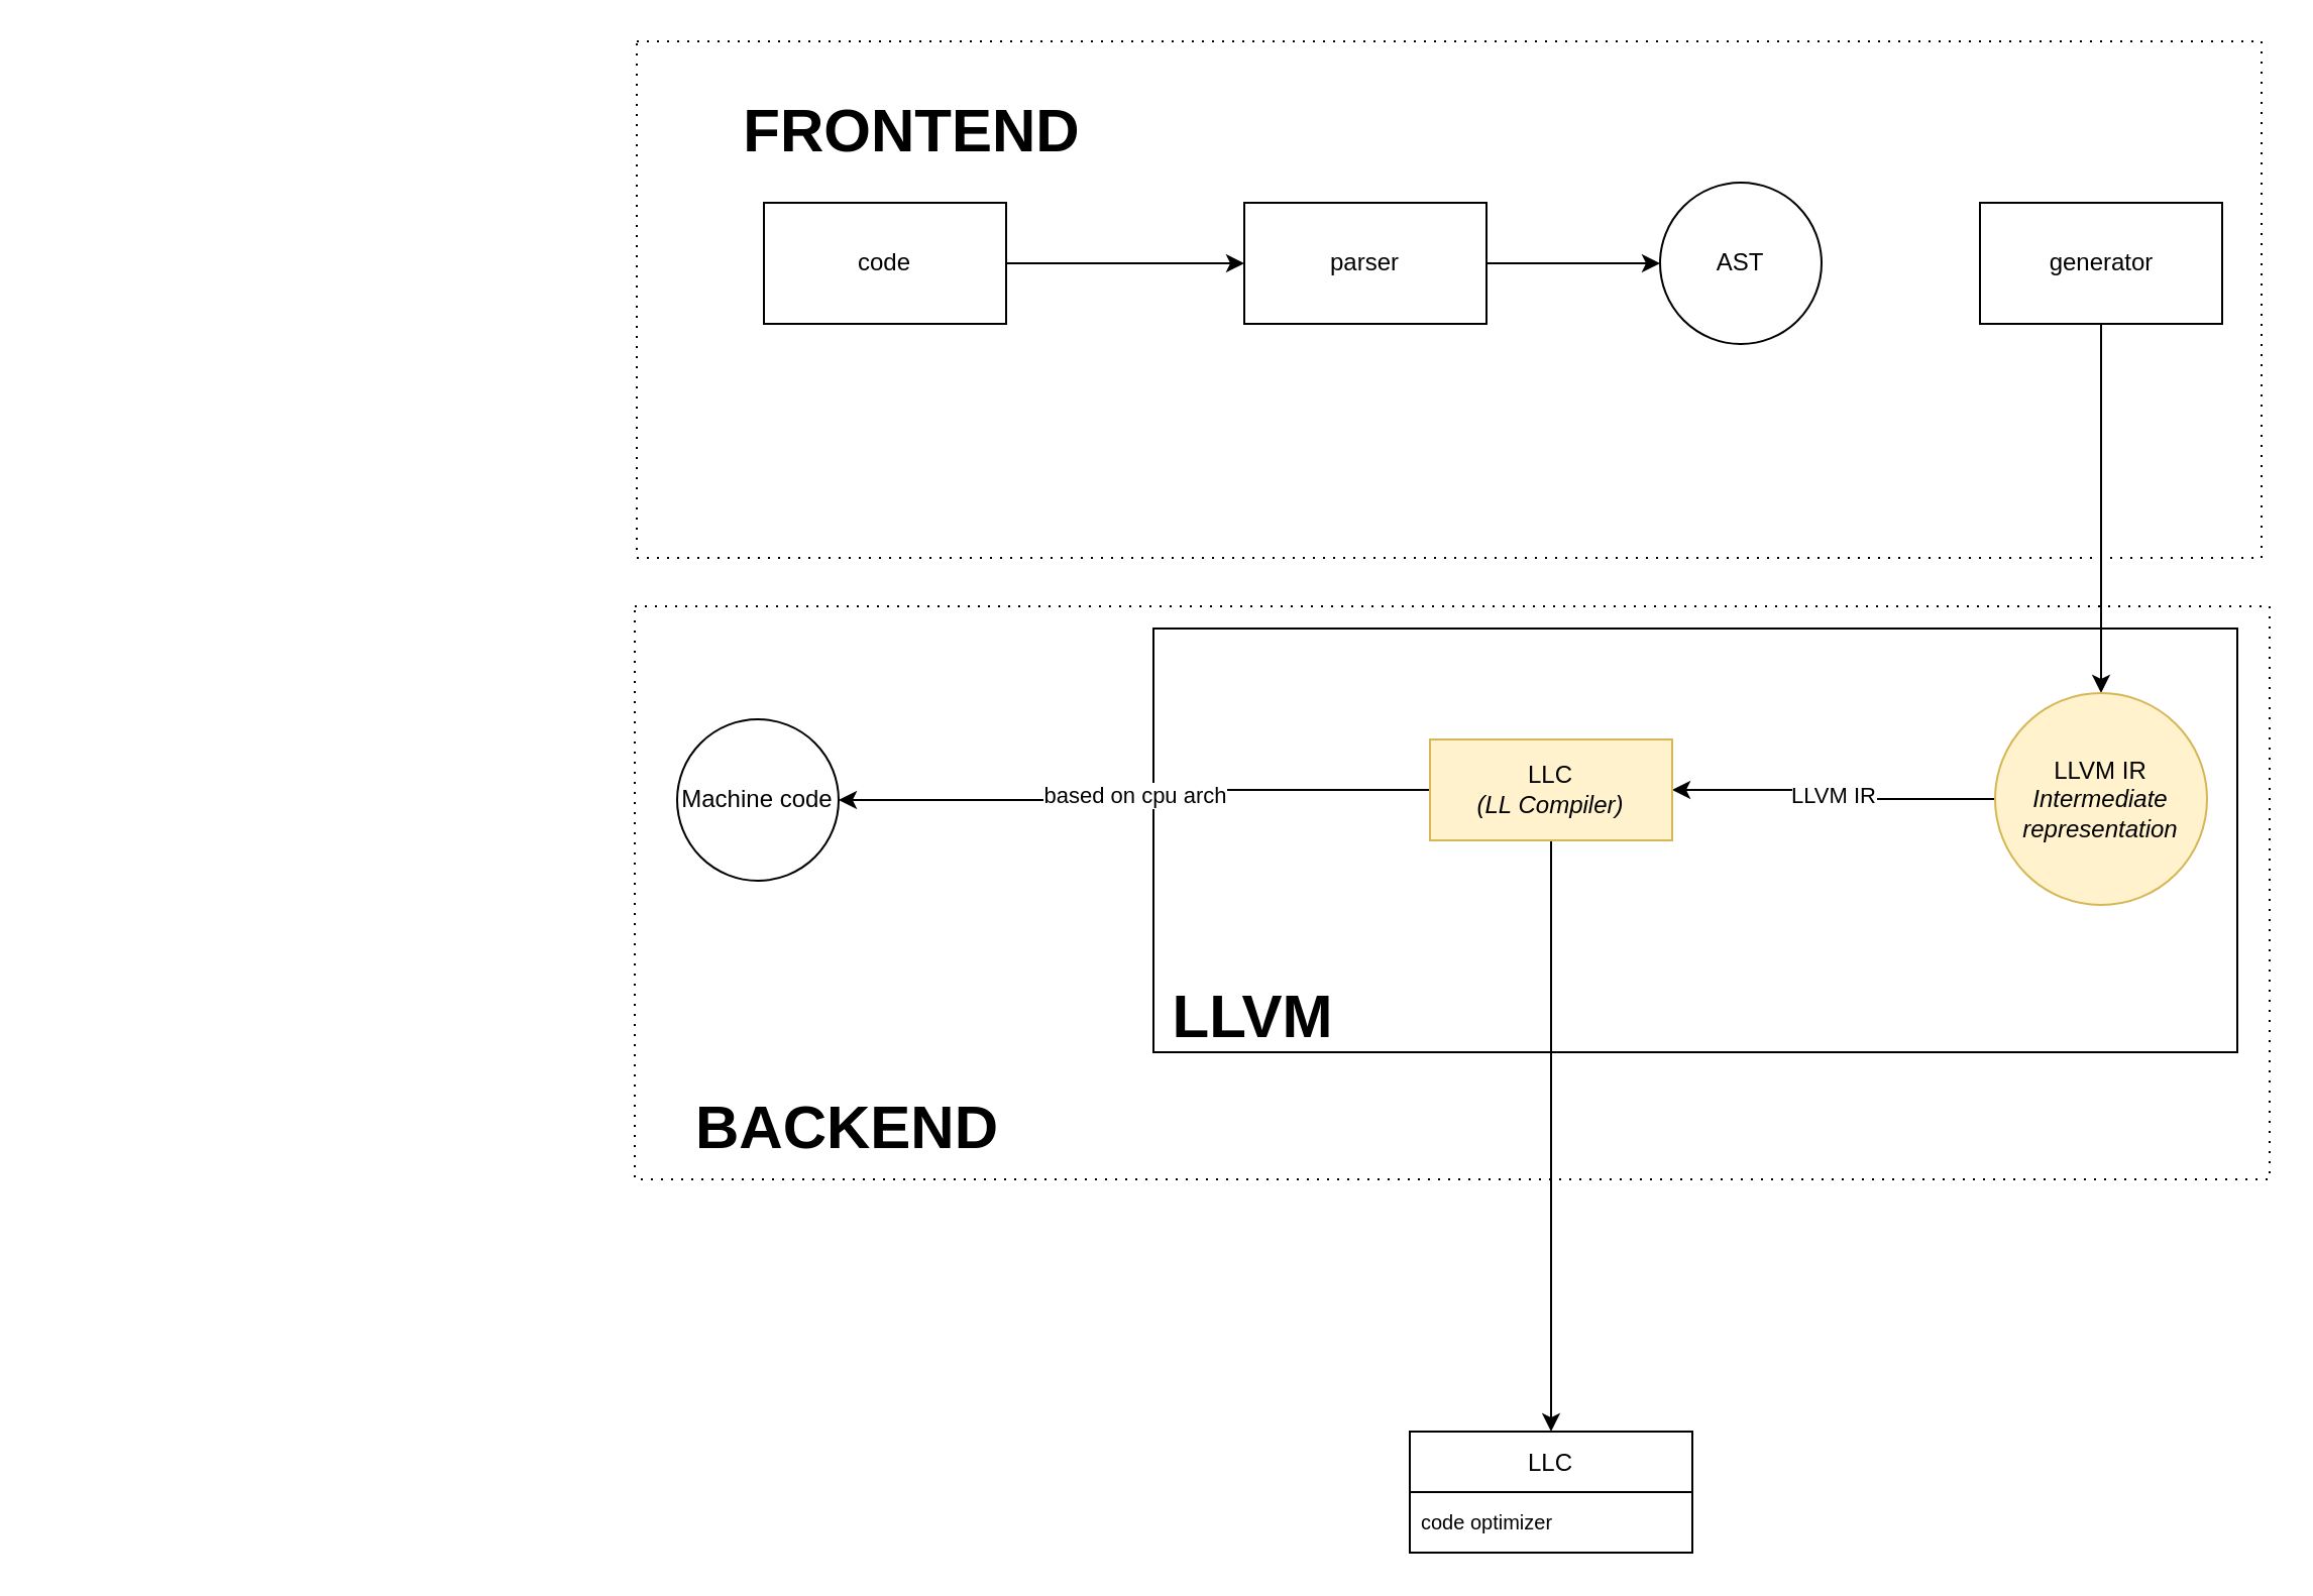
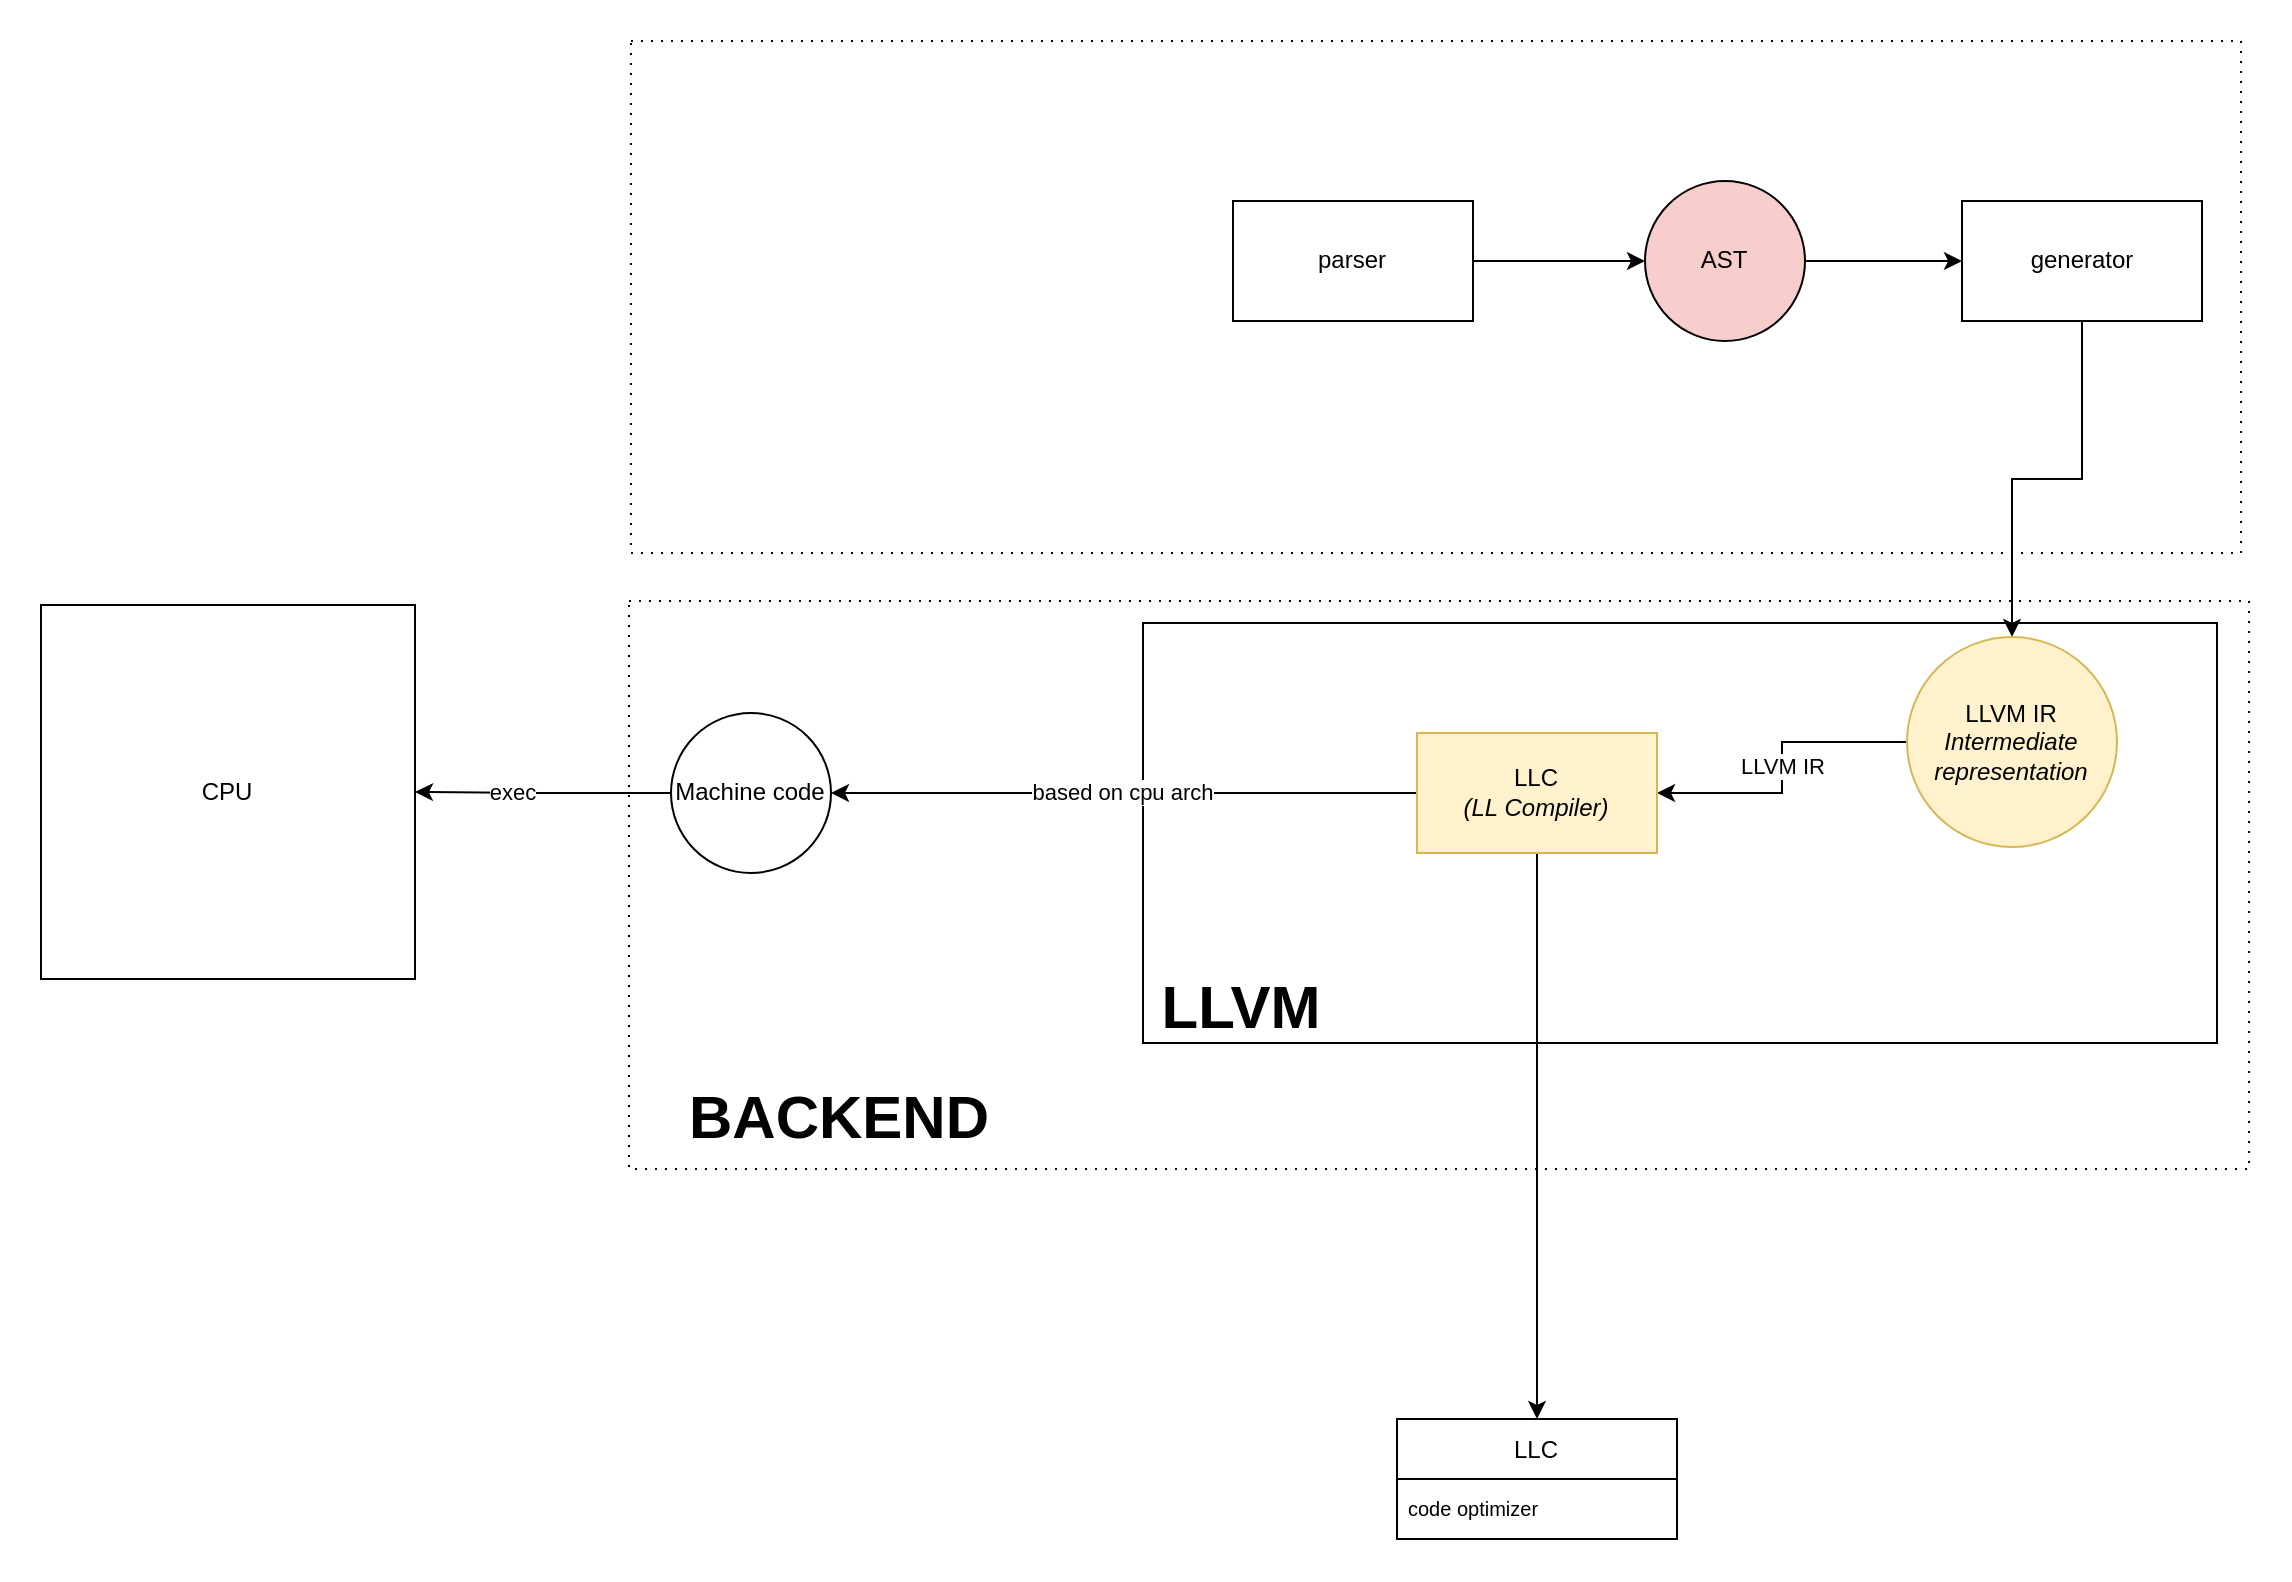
  <mxCell id="0" />
  <mxCell id="1" parent="0" />
  <mxCell id="2" value="" style="rounded=0;whiteSpace=wrap;html=1;fillColor=none;dashed=1;dashPattern=1 4;" parent="1" vertex="1"><mxGeometry x="314" y="300" width="810" height="284" as="geometry" /></mxCell>
  <mxCell id="3" value="" style="rounded=0;whiteSpace=wrap;html=1;fillColor=none;dashed=1;dashPattern=1 4;" parent="1" vertex="1"><mxGeometry x="315" y="20" width="805" height="256" as="geometry" /></mxCell>
  <mxCell id="4" value="" style="rounded=0;whiteSpace=wrap;html=1;fillColor=none;" parent="1" vertex="1"><mxGeometry x="571" y="311" width="537" height="210" as="geometry" /></mxCell>
- <mxCell id="5" style="edgeStyle=orthogonalEdgeStyle;rounded=0;orthogonalLoop=1;jettySize=auto;html=1;" parent="1" source="6" target="8" edge="1"><mxGeometry relative="1" as="geometry" /></mxCell>
- <mxCell id="6" value="code" style="rounded=0;whiteSpace=wrap;html=1;" parent="1" vertex="1"><mxGeometry x="378" y="100" width="120" height="60" as="geometry" /></mxCell>
  <mxCell id="7" style="edgeStyle=orthogonalEdgeStyle;rounded=0;orthogonalLoop=1;jettySize=auto;html=1;" parent="1" source="8" target="10" edge="1"><mxGeometry relative="1" as="geometry" /></mxCell>
  <mxCell id="8" value="parser" style="rounded=0;whiteSpace=wrap;html=1;" parent="1" vertex="1"><mxGeometry x="616" y="100" width="120" height="60" as="geometry" /></mxCell>
- <mxCell id="10" value="AST" style="ellipse;whiteSpace=wrap;html=1;aspect=fixed;" parent="1" vertex="1"><mxGeometry x="822" y="90" width="80" height="80" as="geometry" /></mxCell>
+ <mxCell id="9" style="edgeStyle=orthogonalEdgeStyle;rounded=0;orthogonalLoop=1;jettySize=auto;html=1;fontSize=10;" parent="1" source="10" target="12" edge="1"><mxGeometry relative="1" as="geometry" /></mxCell>
+ <mxCell id="10" value="AST" style="ellipse;whiteSpace=wrap;html=1;aspect=fixed;fillColor=#f8cecc;" parent="1" vertex="1"><mxGeometry x="822" y="90" width="80" height="80" as="geometry" /></mxCell>
  <mxCell id="11" style="edgeStyle=orthogonalEdgeStyle;rounded=0;orthogonalLoop=1;jettySize=auto;html=1;" parent="1" source="12" target="14" edge="1"><mxGeometry relative="1" as="geometry" /></mxCell>
  <mxCell id="12" value="generator" style="rounded=0;whiteSpace=wrap;html=1;" parent="1" vertex="1"><mxGeometry x="980.5" y="100" width="120" height="60" as="geometry" /></mxCell>
  <mxCell id="13" value="LLVM IR" style="edgeStyle=orthogonalEdgeStyle;rounded=0;orthogonalLoop=1;jettySize=auto;html=1;" parent="1" source="14" target="17" edge="1"><mxGeometry relative="1" as="geometry" /></mxCell>
- <mxCell id="14" value="LLVM IR&lt;br&gt;&lt;i&gt;Intermediate representation&lt;/i&gt;" style="ellipse;whiteSpace=wrap;html=1;aspect=fixed;fillColor=#fff2cc;strokeColor=#d6b656;" parent="1" vertex="1"><mxGeometry x="988" y="343" width="105" height="105" as="geometry" /></mxCell>
+ <mxCell id="14" value="LLVM IR&lt;br&gt;&lt;i&gt;Intermediate representation&lt;/i&gt;" style="ellipse;whiteSpace=wrap;html=1;aspect=fixed;fillColor=#fff2cc;strokeColor=#d6b656;" parent="1" vertex="1"><mxGeometry x="953" y="318" width="105" height="105" as="geometry" /></mxCell>
  <mxCell id="15" value="based on cpu arch" style="edgeStyle=orthogonalEdgeStyle;rounded=0;orthogonalLoop=1;jettySize=auto;html=1;" parent="1" source="17" target="19" edge="1"><mxGeometry relative="1" as="geometry" /></mxCell>
  <mxCell id="16" style="edgeStyle=orthogonalEdgeStyle;rounded=0;orthogonalLoop=1;jettySize=auto;html=1;fontSize=10;" parent="1" source="17" target="22" edge="1"><mxGeometry relative="1" as="geometry" /></mxCell>
- <mxCell id="17" value="LLC&lt;br&gt;&lt;i&gt;(LL Compiler)&lt;/i&gt;" style="rounded=0;whiteSpace=wrap;html=1;fillColor=#fff2cc;strokeColor=#d6b656;" parent="1" vertex="1"><mxGeometry x="708" y="366" width="120" height="50" as="geometry" /></mxCell>
+ <mxCell id="17" value="LLC&lt;br&gt;&lt;i&gt;(LL Compiler)&lt;/i&gt;" style="rounded=0;whiteSpace=wrap;html=1;fillColor=#fff2cc;strokeColor=#d6b656;" parent="1" vertex="1"><mxGeometry x="708" y="366" width="120" height="60" as="geometry" /></mxCell>
+ <mxCell id="18" value="exec" style="edgeStyle=orthogonalEdgeStyle;rounded=0;orthogonalLoop=1;jettySize=auto;html=1;" parent="1" source="19" target="20" edge="1"><mxGeometry x="0.248" relative="1" as="geometry"><mxPoint as="offset" /></mxGeometry></mxCell>
  <mxCell id="19" value="Machine code" style="ellipse;whiteSpace=wrap;html=1;aspect=fixed;" parent="1" vertex="1"><mxGeometry x="335" y="356" width="80" height="80" as="geometry" /></mxCell>
+ <mxCell id="20" value="CPU" style="whiteSpace=wrap;html=1;aspect=fixed;" parent="1" vertex="1"><mxGeometry x="20" y="302" width="187" height="187" as="geometry" /></mxCell>
  <mxCell id="21" value="&lt;b&gt;&lt;font style=&quot;font-size: 30px;&quot;&gt;LLVM&lt;/font&gt;&lt;/b&gt;" style="text;html=1;strokeColor=none;fillColor=none;align=center;verticalAlign=middle;whiteSpace=wrap;rounded=0;dashed=1;dashPattern=1 4;" parent="1" vertex="1"><mxGeometry x="584" y="488" width="73" height="30" as="geometry" /></mxCell>
  <mxCell id="22" value="LLC" style="swimlane;fontStyle=0;childLayout=stackLayout;horizontal=1;startSize=30;horizontalStack=0;resizeParent=1;resizeParentMax=0;resizeLast=0;collapsible=1;marginBottom=0;fontSize=12;fillColor=none;" parent="1" vertex="1"><mxGeometry x="698" y="709" width="140" height="60" as="geometry" /></mxCell>
  <mxCell id="23" value="code optimizer" style="text;strokeColor=none;fillColor=none;align=left;verticalAlign=middle;spacingLeft=4;spacingRight=4;overflow=hidden;points=[[0,0.5],[1,0.5]];portConstraint=eastwest;rotatable=0;dashed=1;dashPattern=1 4;fontSize=10;" parent="22" vertex="1"><mxGeometry y="30" width="140" height="30" as="geometry" /></mxCell>
- <mxCell id="24" value="&lt;b&gt;&lt;font style=&quot;font-size: 30px;&quot;&gt;FRONTEND&lt;/font&gt;&lt;/b&gt;" style="text;html=1;strokeColor=none;fillColor=none;align=center;verticalAlign=middle;whiteSpace=wrap;rounded=0;dashed=1;dashPattern=1 4;" parent="1" vertex="1"><mxGeometry x="332" y="49" width="239" height="30" as="geometry" /></mxCell>
  <mxCell id="25" value="&lt;b&gt;&lt;font style=&quot;font-size: 30px;&quot;&gt;BACKEND&lt;/font&gt;&lt;/b&gt;" style="text;html=1;strokeColor=none;fillColor=none;align=center;verticalAlign=middle;whiteSpace=wrap;rounded=0;dashed=1;dashPattern=1 4;" parent="1" vertex="1"><mxGeometry x="300" y="543" width="239" height="30" as="geometry" /></mxCell>
